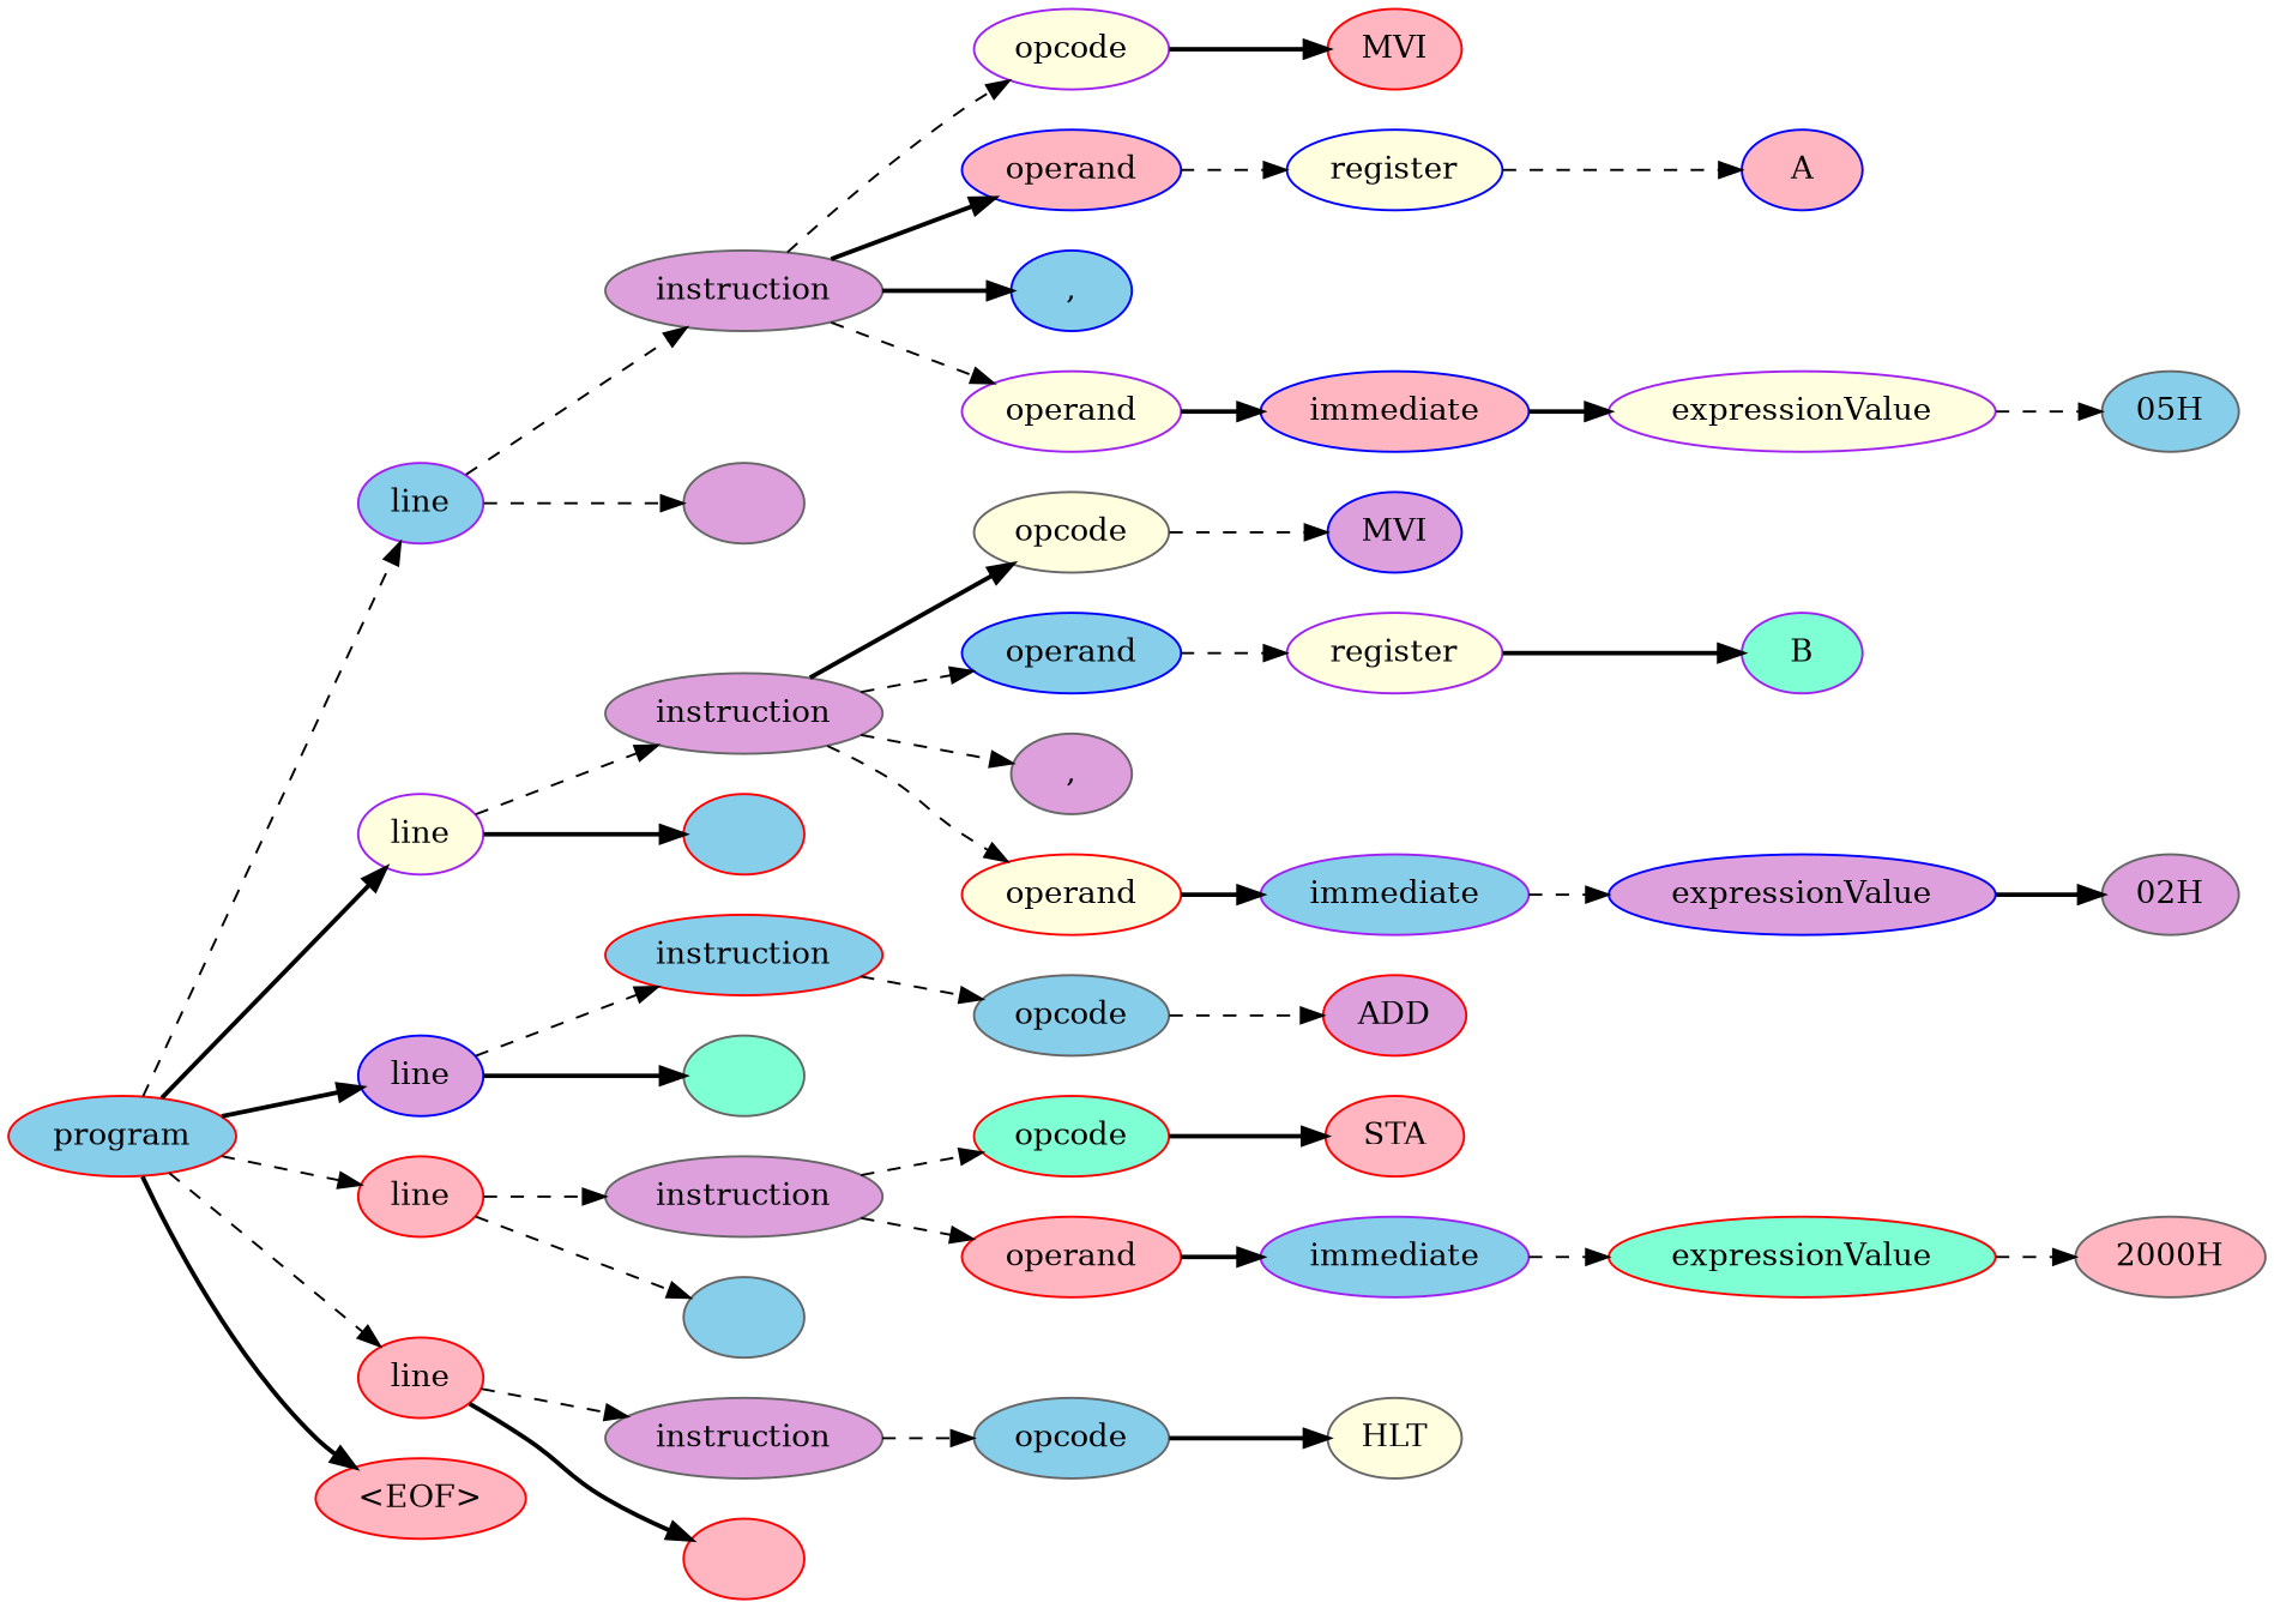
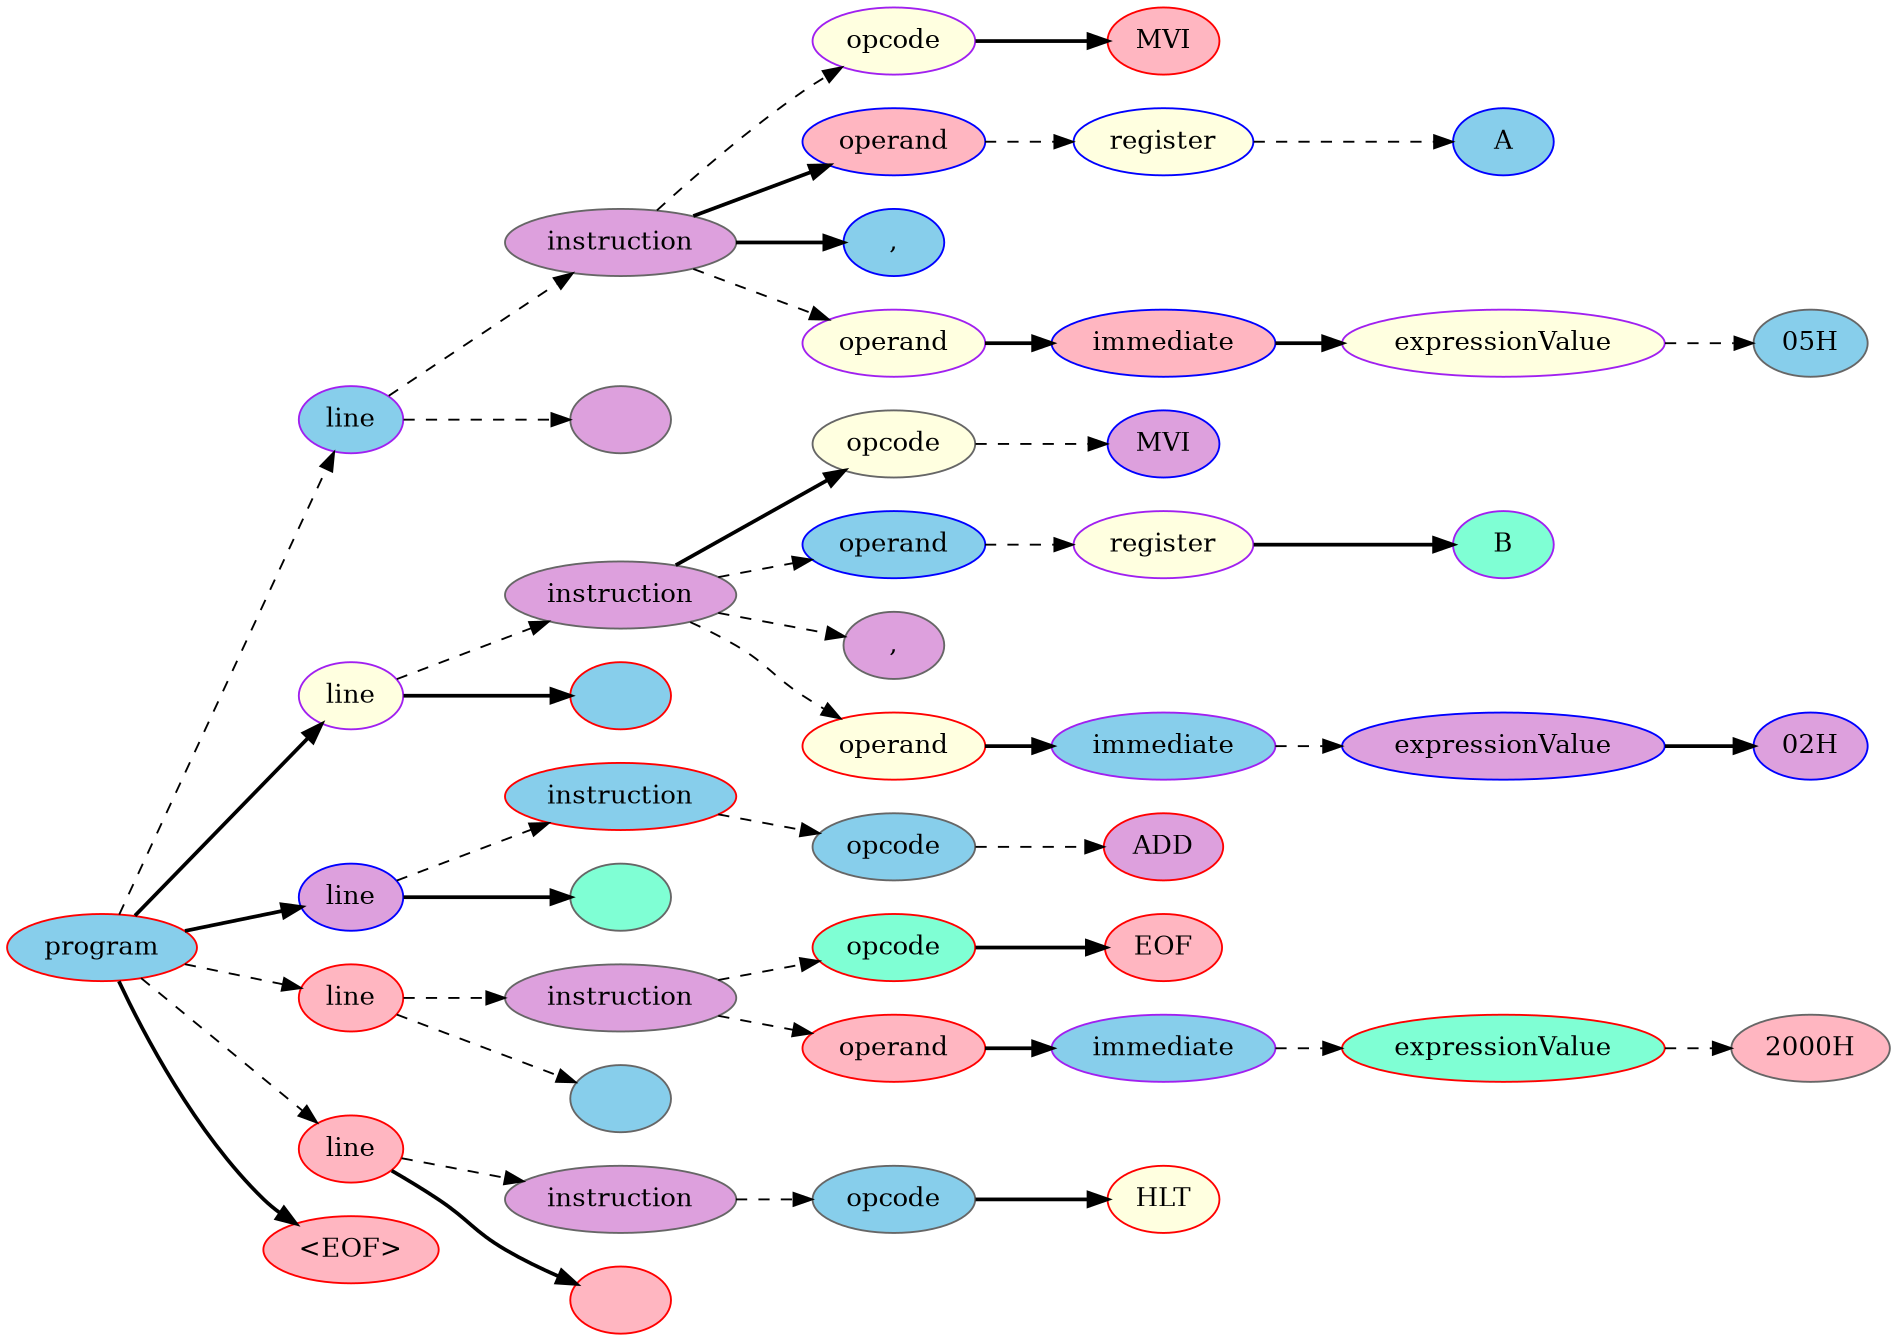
  digraph {
    rankdir=LR
    node [color=red fillcolor=skyblue style=filled]
    edge [style=dashed]
    n1 [label=program]
    n2 [color=purple label=line]
    n3 [color=purple fillcolor=lightyellow label=line]
    n4 [color=blue fillcolor=plum label=line]
    n5 [fillcolor=lightpink label=line]
    n6 [fillcolor=lightpink label=line]
    n7 [fillcolor=lightpink label="<EOF>"]
    n8 [color=gray40 fillcolor=plum label=instruction]
    n9 [color=gray40 fillcolor=plum label="\n"]
    n10 [color=gray40 fillcolor=plum label=instruction]
    n11 [label="\n"]
    n12 [label=instruction]
    n13 [color=gray40 fillcolor=aquamarine label="\n"]
    n14 [color=gray40 fillcolor=plum label=instruction]
    n15 [color=gray40 label="\n"]
    n16 [color=gray40 fillcolor=plum label=instruction]
    n17 [fillcolor=lightpink label="\n"]
    n18 [color=purple fillcolor=lightyellow label=opcode]
    n19 [color=blue fillcolor=lightpink label=operand]
    n20 [color=blue label=","]
    n21 [color=purple fillcolor=lightyellow label=operand]
    n22 [fillcolor=lightpink label=MVI]
    n23 [color=blue fillcolor=lightyellow label=register]
    n24 [color=blue fillcolor=lightpink label=immediate]
-   n25 [color=blue fillcolor=lightpink label=A]
+   n25 [color=blue label=A]
    n26 [color=purple fillcolor=lightyellow label=expressionValue]
    n27 [color=gray40 label="05H"]
    n28 [color=gray40 fillcolor=lightyellow label=opcode]
    n29 [color=blue label=operand]
    n30 [color=gray40 fillcolor=plum label=","]
    n31 [fillcolor=lightyellow label=operand]
    n32 [color=blue fillcolor=plum label=MVI]
    n33 [color=purple fillcolor=lightyellow label=register]
    n34 [color=purple label=immediate]
    n35 [color=purple fillcolor=aquamarine label=B]
    n36 [color=blue fillcolor=plum label=expressionValue]
-   n37 [color=gray40 fillcolor=plum label="02H"]
+   n37 [color=blue fillcolor=plum label="02H"]
    n38 [color=gray40 label=opcode]
    n39 [fillcolor=plum label=ADD]
    n40 [fillcolor=aquamarine label=opcode]
    n41 [fillcolor=lightpink label=operand]
-   n42 [fillcolor=lightpink label=STA]
+   n42 [fillcolor=lightpink label=EOF]
    n43 [color=purple label=immediate]
    n44 [fillcolor=aquamarine label=expressionValue]
    n45 [color=gray40 fillcolor=lightpink label="2000H"]
    n46 [color=gray40 label=opcode]
-   n47 [color=gray40 fillcolor=lightyellow label=HLT]
+   n47 [fillcolor=lightyellow label=HLT]
    n1 -> n2
    n1 -> n3 [style=bold]
    n1 -> n4 [style=bold]
    n1 -> n5
    n1 -> n6
    n1 -> n7 [style=bold]
    n2 -> n8
    n2 -> n9
    n3 -> n10
    n3 -> n11 [style=bold]
    n4 -> n12
    n4 -> n13 [style=bold]
    n5 -> n14
    n5 -> n15
    n6 -> n16
    n6 -> n17 [style=bold]
    n8 -> n18
    n8 -> n19 [style=bold]
    n8 -> n20 [style=bold]
    n8 -> n21
    n10 -> n28 [style=bold]
    n10 -> n29
    n10 -> n30
    n10 -> n31
    n12 -> n38
    n14 -> n40
    n14 -> n41
    n16 -> n46
    n18 -> n22 [style=bold]
    n19 -> n23
    n21 -> n24 [style=bold]
    n23 -> n25
    n24 -> n26 [style=bold]
    n26 -> n27
    n28 -> n32
    n29 -> n33
    n31 -> n34 [style=bold]
    n33 -> n35 [style=bold]
    n34 -> n36
    n36 -> n37 [style=bold]
    n38 -> n39
    n40 -> n42 [style=bold]
    n41 -> n43 [style=bold]
    n43 -> n44
    n44 -> n45
    n46 -> n47 [style=bold]
  }
